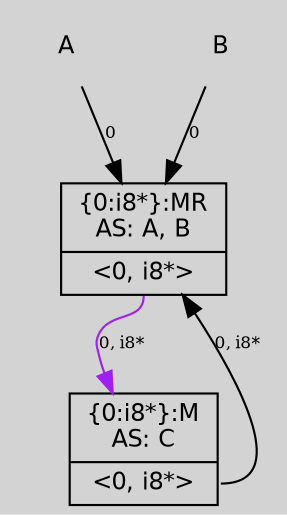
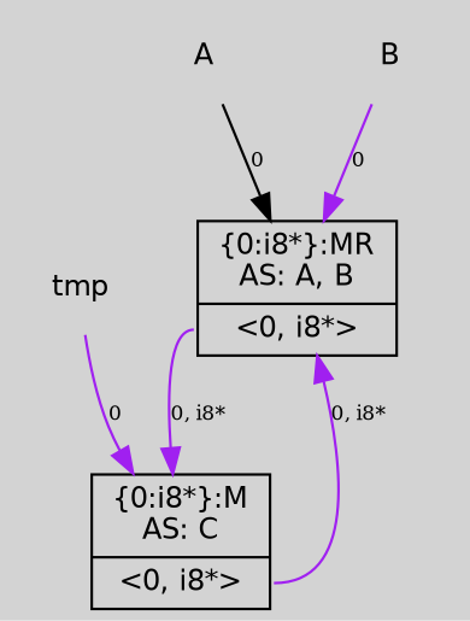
  digraph {
    bgcolor=lightgray
    fontname=Helvetica
    node [fontname=Helvetica fontsize=11 shape=plaintext]
    edge [arrowtail=tee color=purple fontsize=8]
    n1 [label="{\{0:i8*\}:MR\nAS: A, B\n|{<s0>\<0, i8*\>}}" shape=record]
    n2 [label="{\{0:i8*\}:M\nAS: C\n|{<s0>\<0, i8*\>}}" shape=record]
    n3 [label=A]
+   n4 [label=tmp]
    n5 [label=B]
    n1 -> n2 [label="0, i8*" tailport=s0]
-   n2 -> n1 [label="0, i8*" tailport=s0 color=""]
+   n2 -> n1 [label="0, i8*" tailport=s0]
    n3 -> n1 [color=black label=0]
-   n5 -> n1 [color=black label=0]
+   n4 -> n2 [label=0]
+   n5 -> n1 [label=0]
  }
